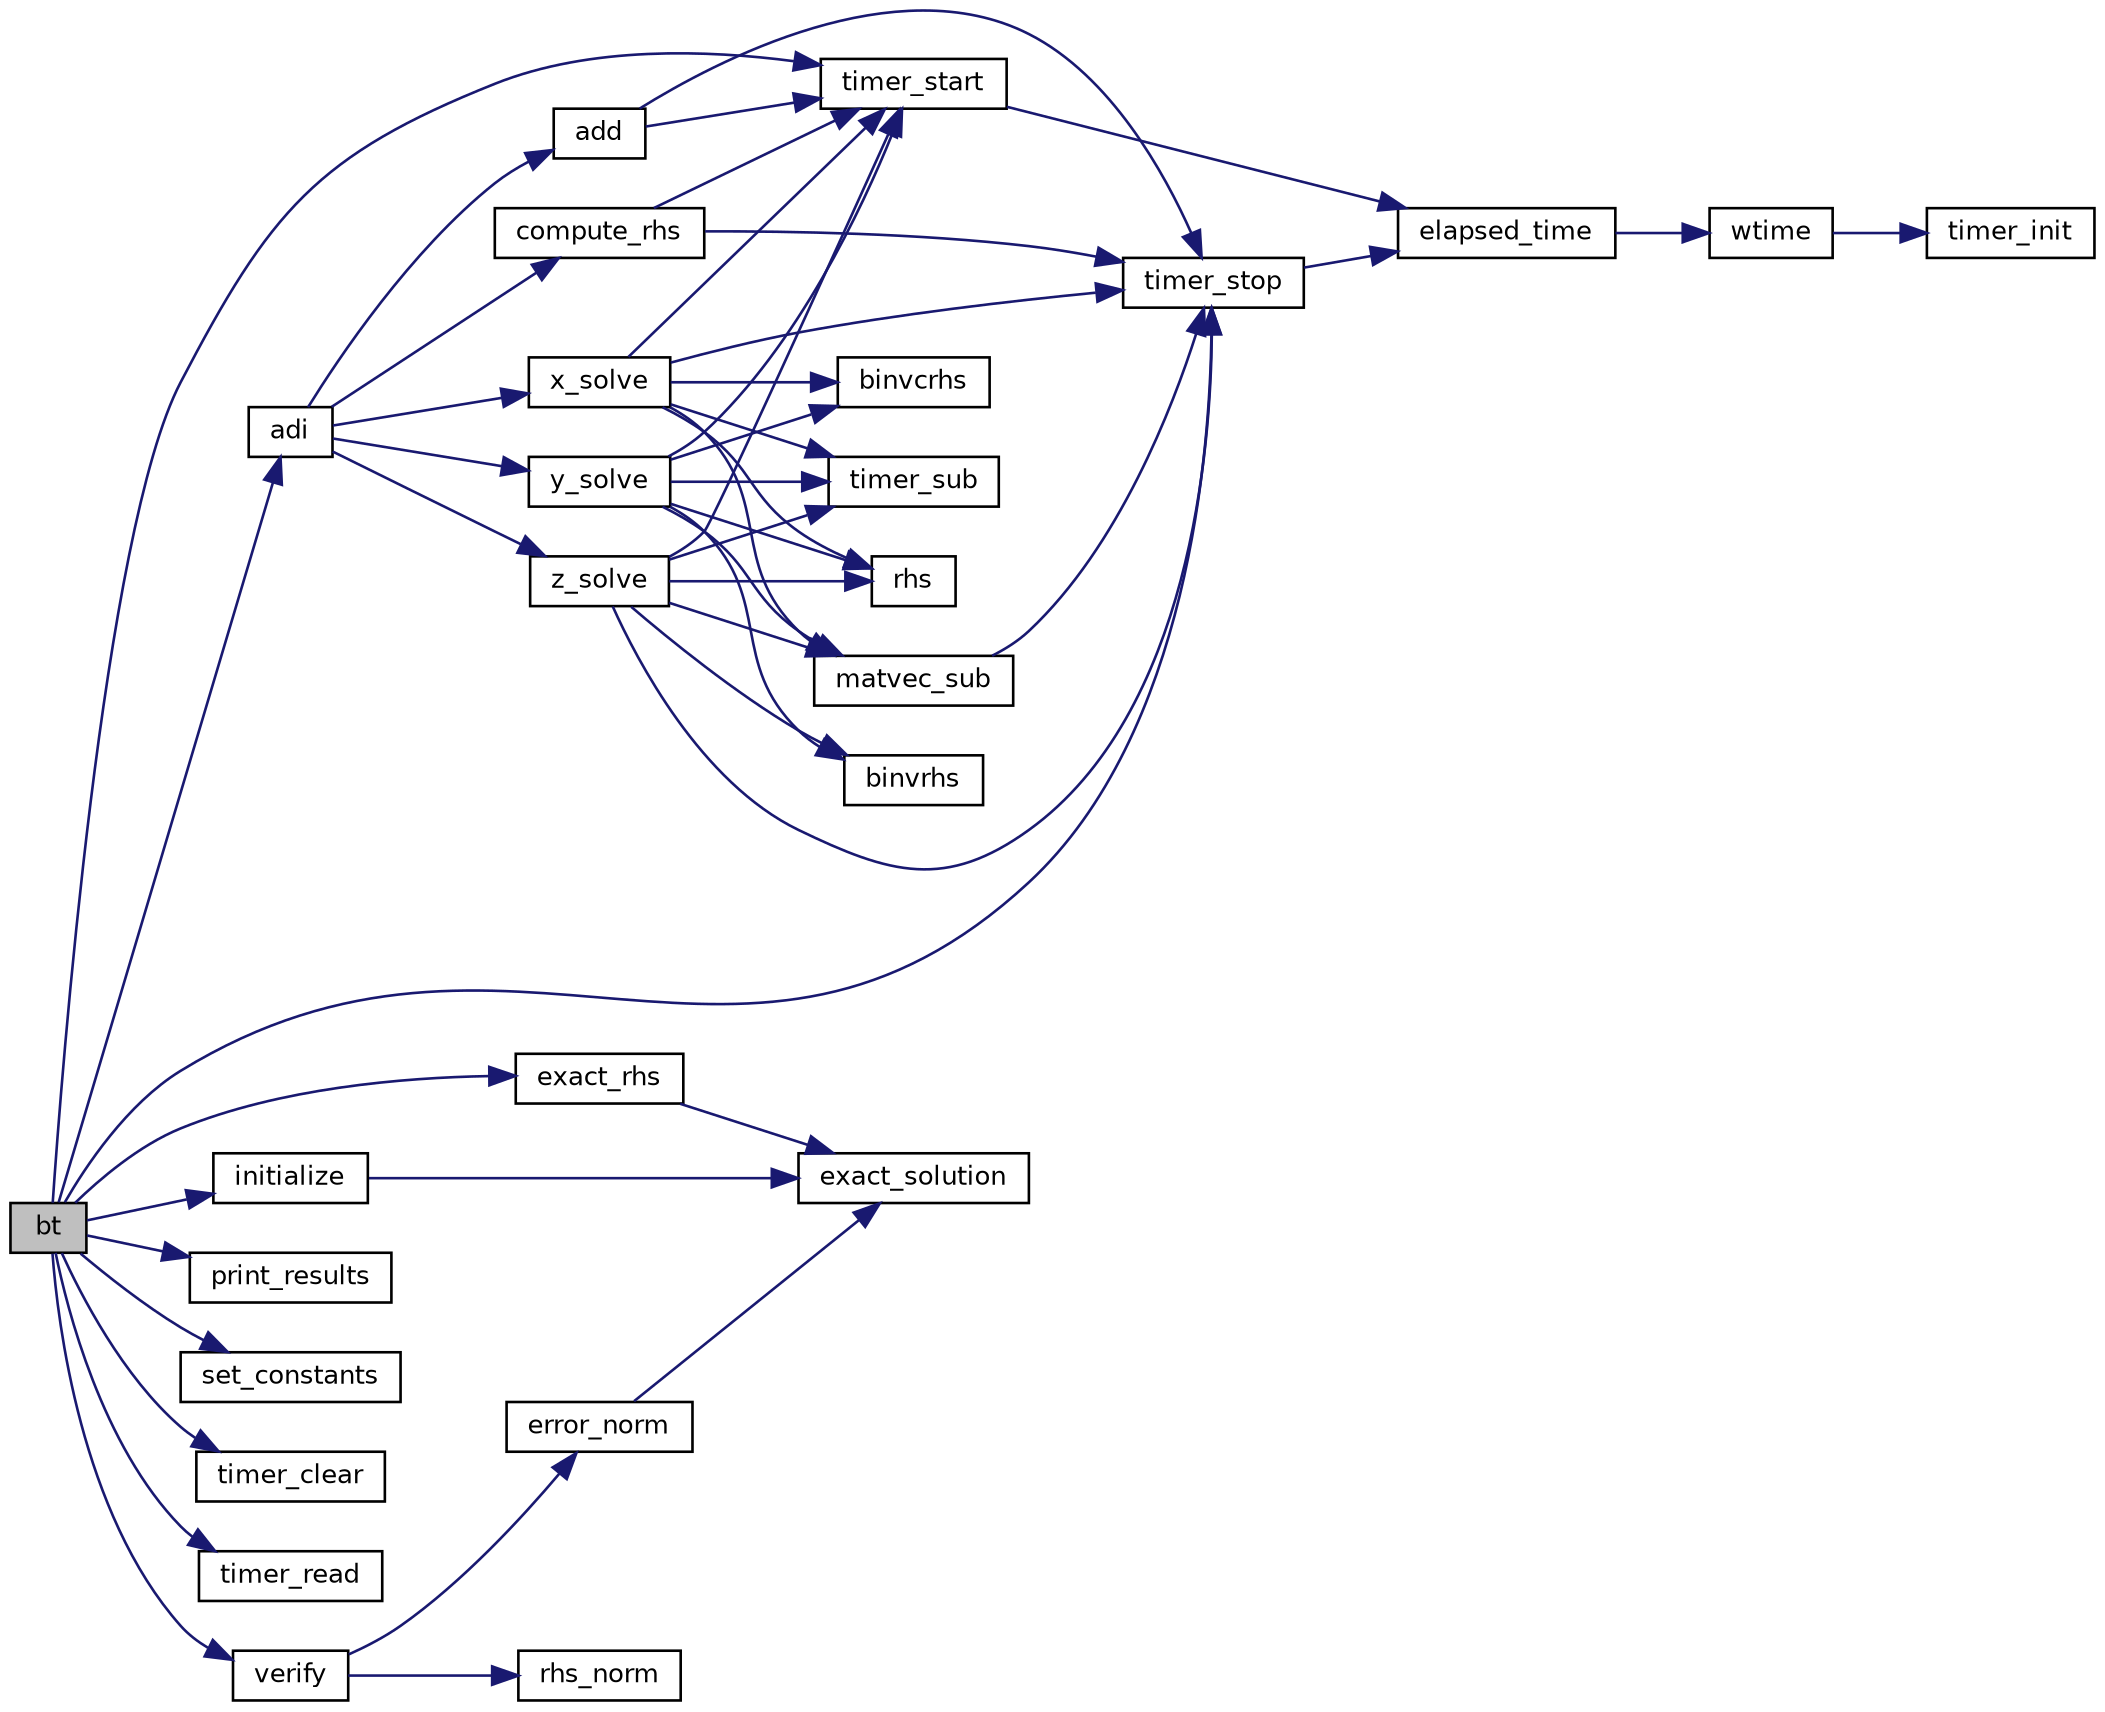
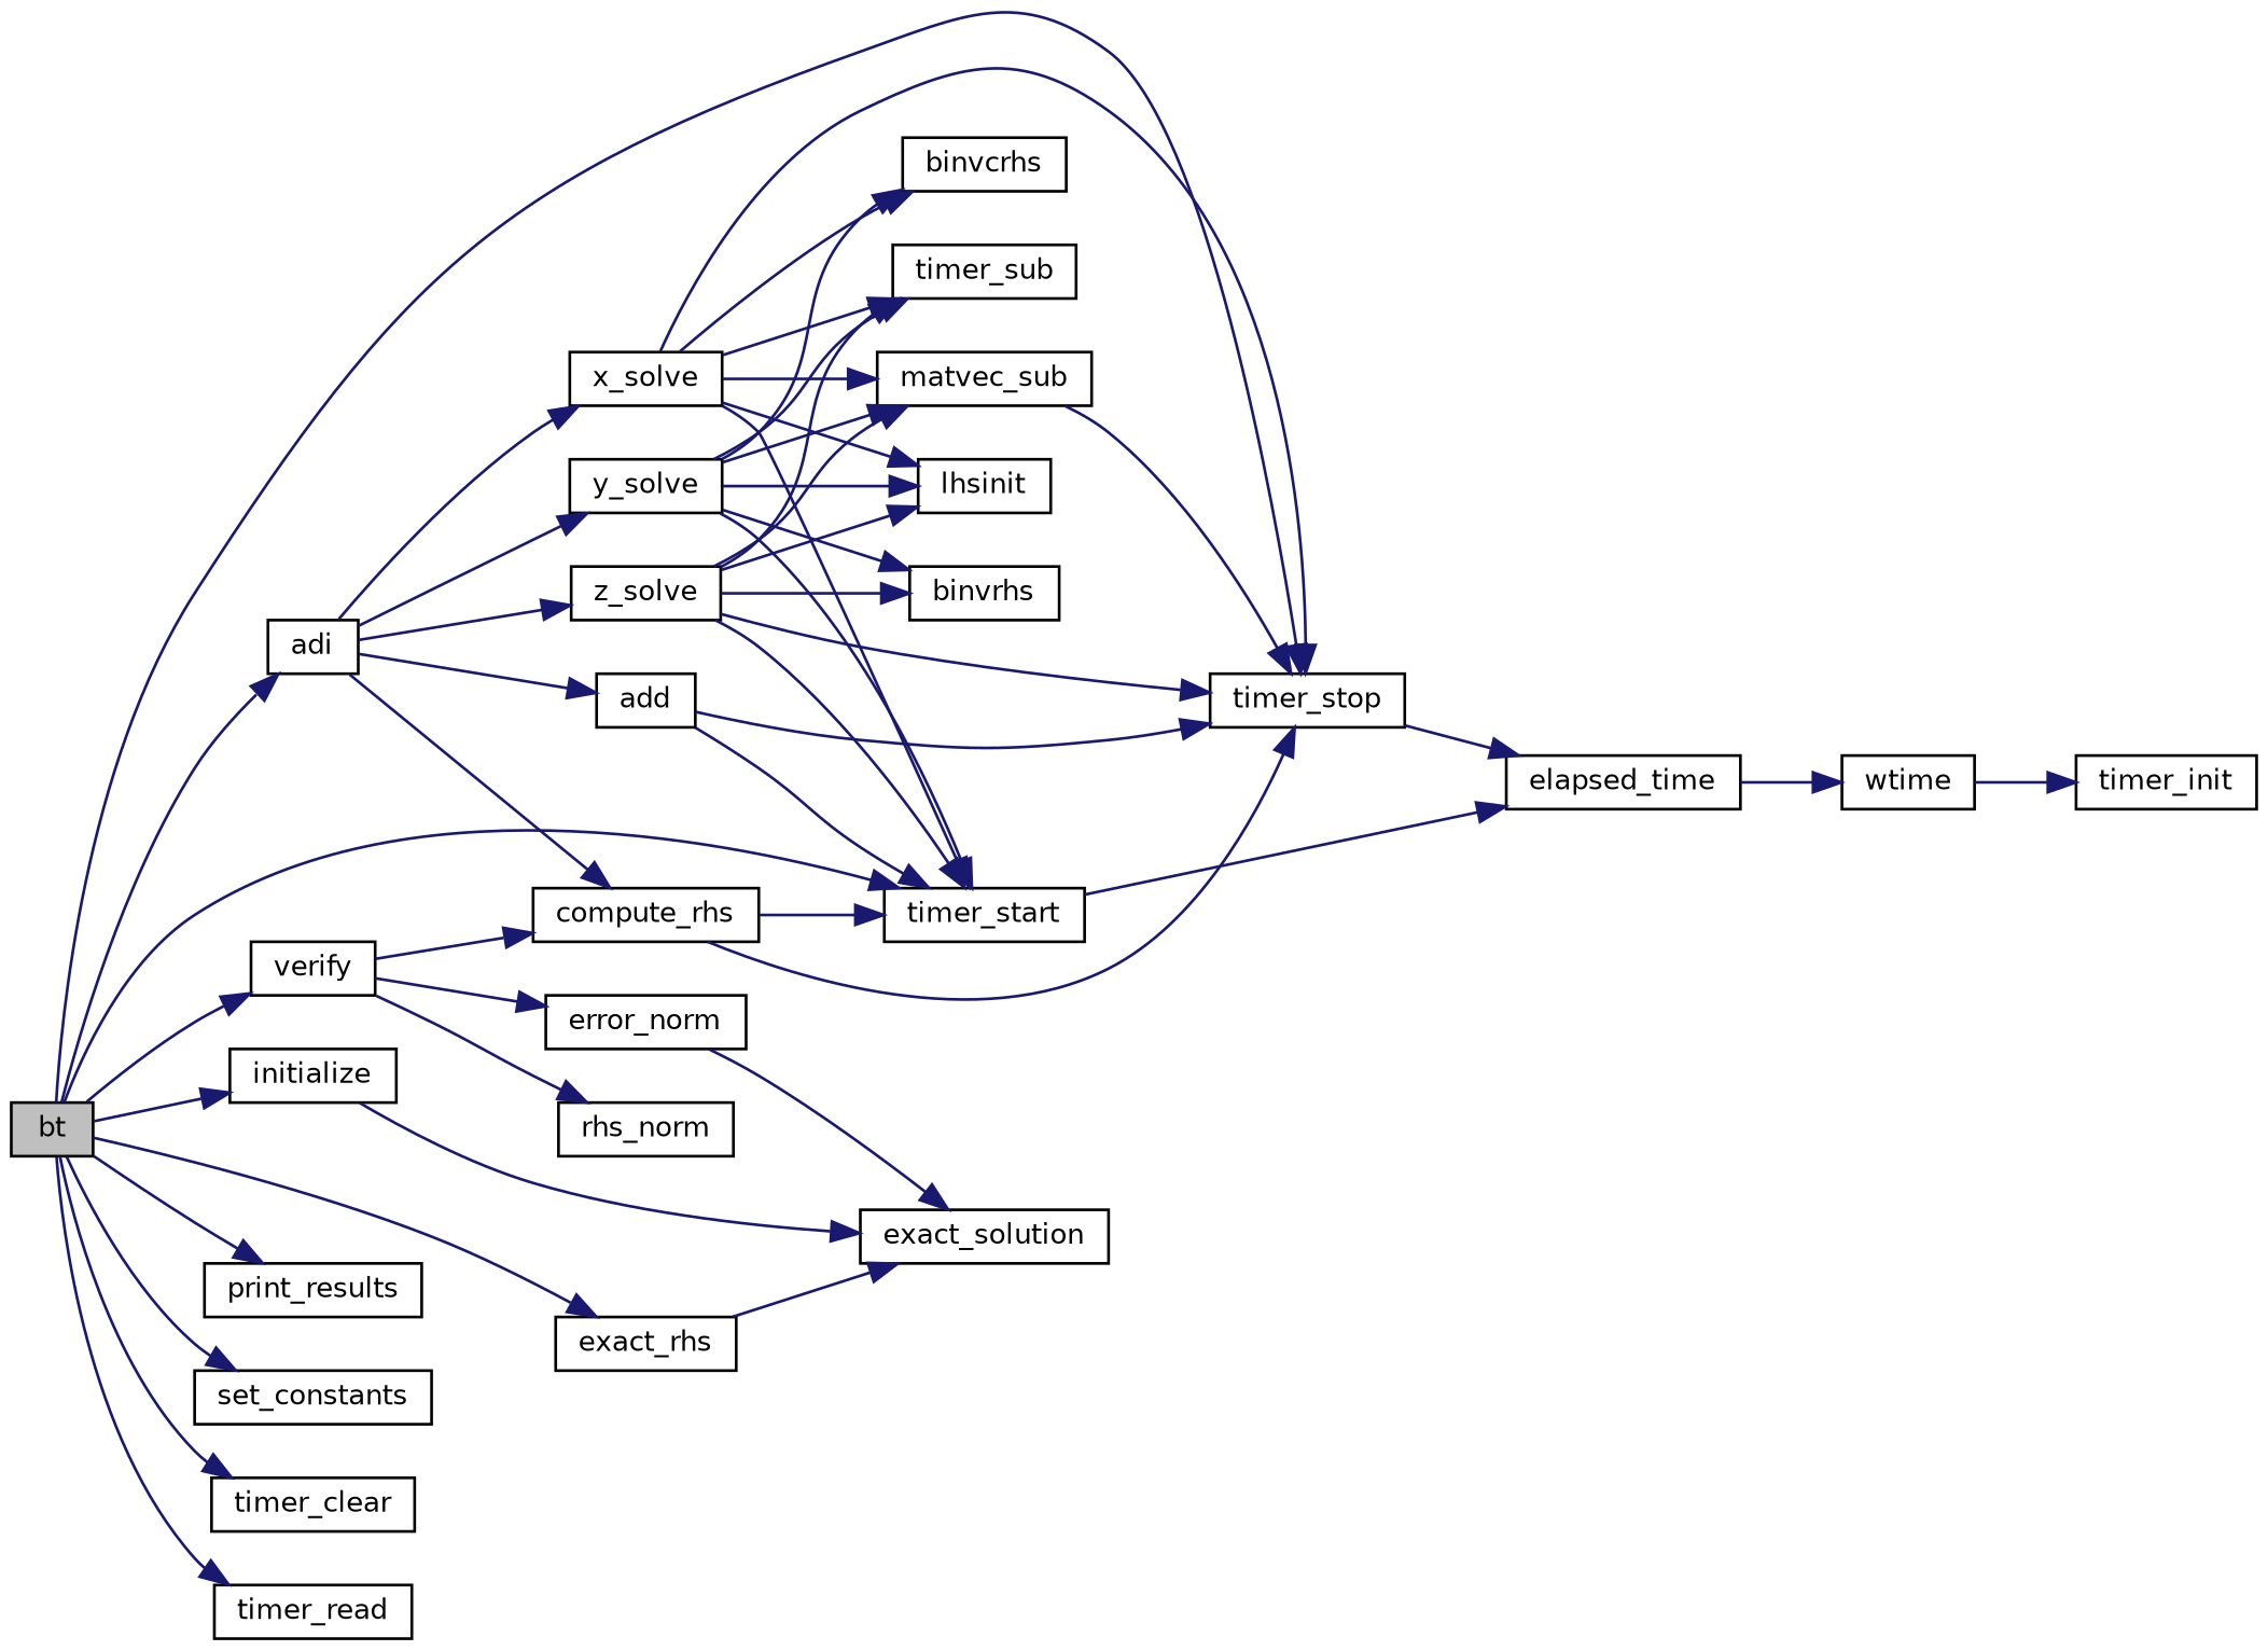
  digraph {
    rankdir=LR
    node [color=black fillcolor=white fontname=Helvetica fontsize=10 shape=record style=filled]
    edge [color=midnightblue fontname=Helvetica fontsize=10 labelfontname=Helvetica labelfontsize=10 style=solid]
    n1 [fillcolor=grey75 fontcolor=black height=0.2 label=bt width=0.4]
    n2 [height=0.2 label=adi width=0.4]
    n3 [height=0.2 label=timer_start width=0.4]
    n4 [height=0.2 label=timer_stop width=0.4]
    n5 [height=0.2 label=exact_rhs width=0.4]
    n6 [height=0.2 label=initialize width=0.4]
    n7 [height=0.2 label=print_results width=0.4]
    n8 [height=0.2 label=set_constants width=0.4]
    n9 [height=0.2 label=timer_clear width=0.4]
    n10 [height=0.2 label=timer_read width=0.4]
    n11 [height=0.2 label=verify width=0.4]
    n12 [height=0.2 label=add width=0.4]
    n13 [height=0.2 label=compute_rhs width=0.4]
    n14 [height=0.2 label=x_solve width=0.4]
    n15 [height=0.2 label=y_solve width=0.4]
    n16 [height=0.2 label=z_solve width=0.4]
    n17 [height=0.2 label=elapsed_time width=0.4]
    n18 [height=0.2 label=exact_solution width=0.4]
    n19 [height=0.2 label=error_norm width=0.4]
    n20 [height=0.2 label=rhs_norm width=0.4]
-   n21 [height=0.2 label=rhs width=0.4]
+   n21 [height=0.2 label=lhsinit width=0.4]
    n22 [height=0.2 label=binvcrhs width=0.4]
    n23 [height=0.2 label=matvec_sub width=0.4]
    n24 [height=0.2 label=timer_sub width=0.4]
    n25 [height=0.2 label=binvrhs width=0.4]
    n26 [height=0.2 label=wtime width=0.4]
    n27 [height=0.2 label=timer_init width=0.4]
    n1 -> n2
    n1 -> n3
    n1 -> n4
    n1 -> n5
    n1 -> n6
    n1 -> n7
    n1 -> n8
    n1 -> n9
    n1 -> n10
    n1 -> n11
    n2 -> n12
    n2 -> n13
    n2 -> n14
    n2 -> n15
    n2 -> n16
    n3 -> n17
    n4 -> n17
    n5 -> n18
    n6 -> n18
+   n11 -> n13
    n11 -> n19
    n11 -> n20
    n12 -> n3
    n12 -> n4
    n13 -> n3
    n13 -> n4
    n14 -> n3
    n14 -> n4
    n14 -> n21
    n14 -> n22
    n14 -> n23
    n14 -> n24
    n15 -> n3
    n15 -> n21
    n15 -> n22
    n15 -> n23
    n15 -> n24
    n15 -> n25
    n16 -> n3
    n16 -> n4
    n16 -> n21
    n16 -> n23
    n16 -> n24
    n16 -> n25
    n17 -> n26
    n19 -> n18
    n23 -> n4
    n26 -> n27
  }
